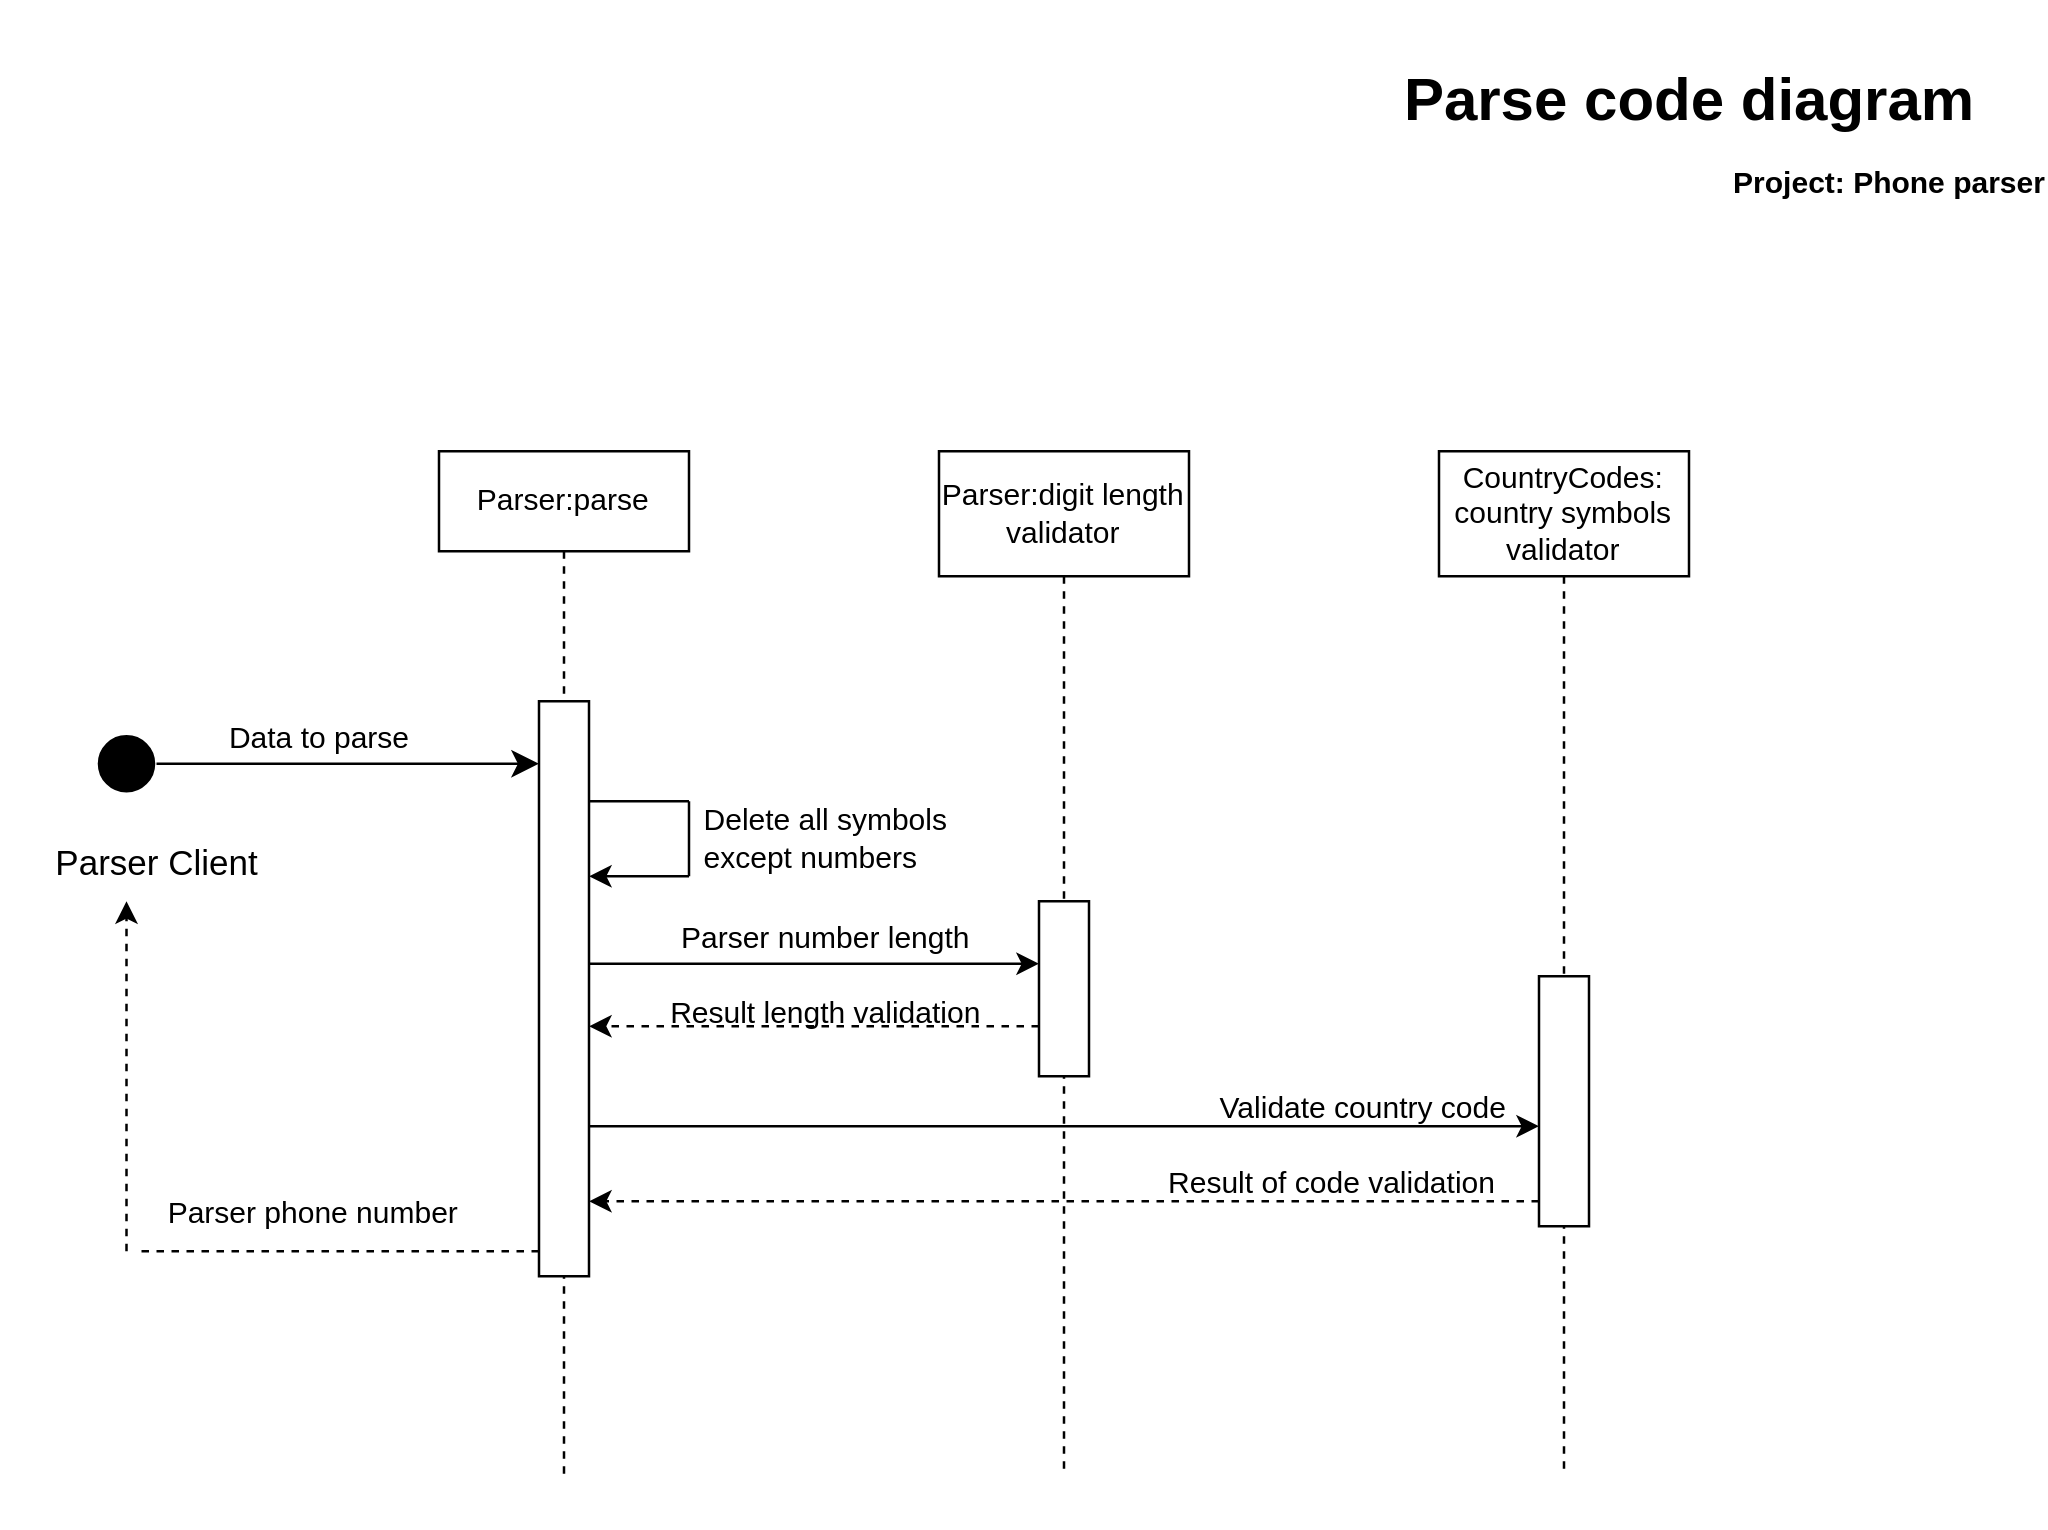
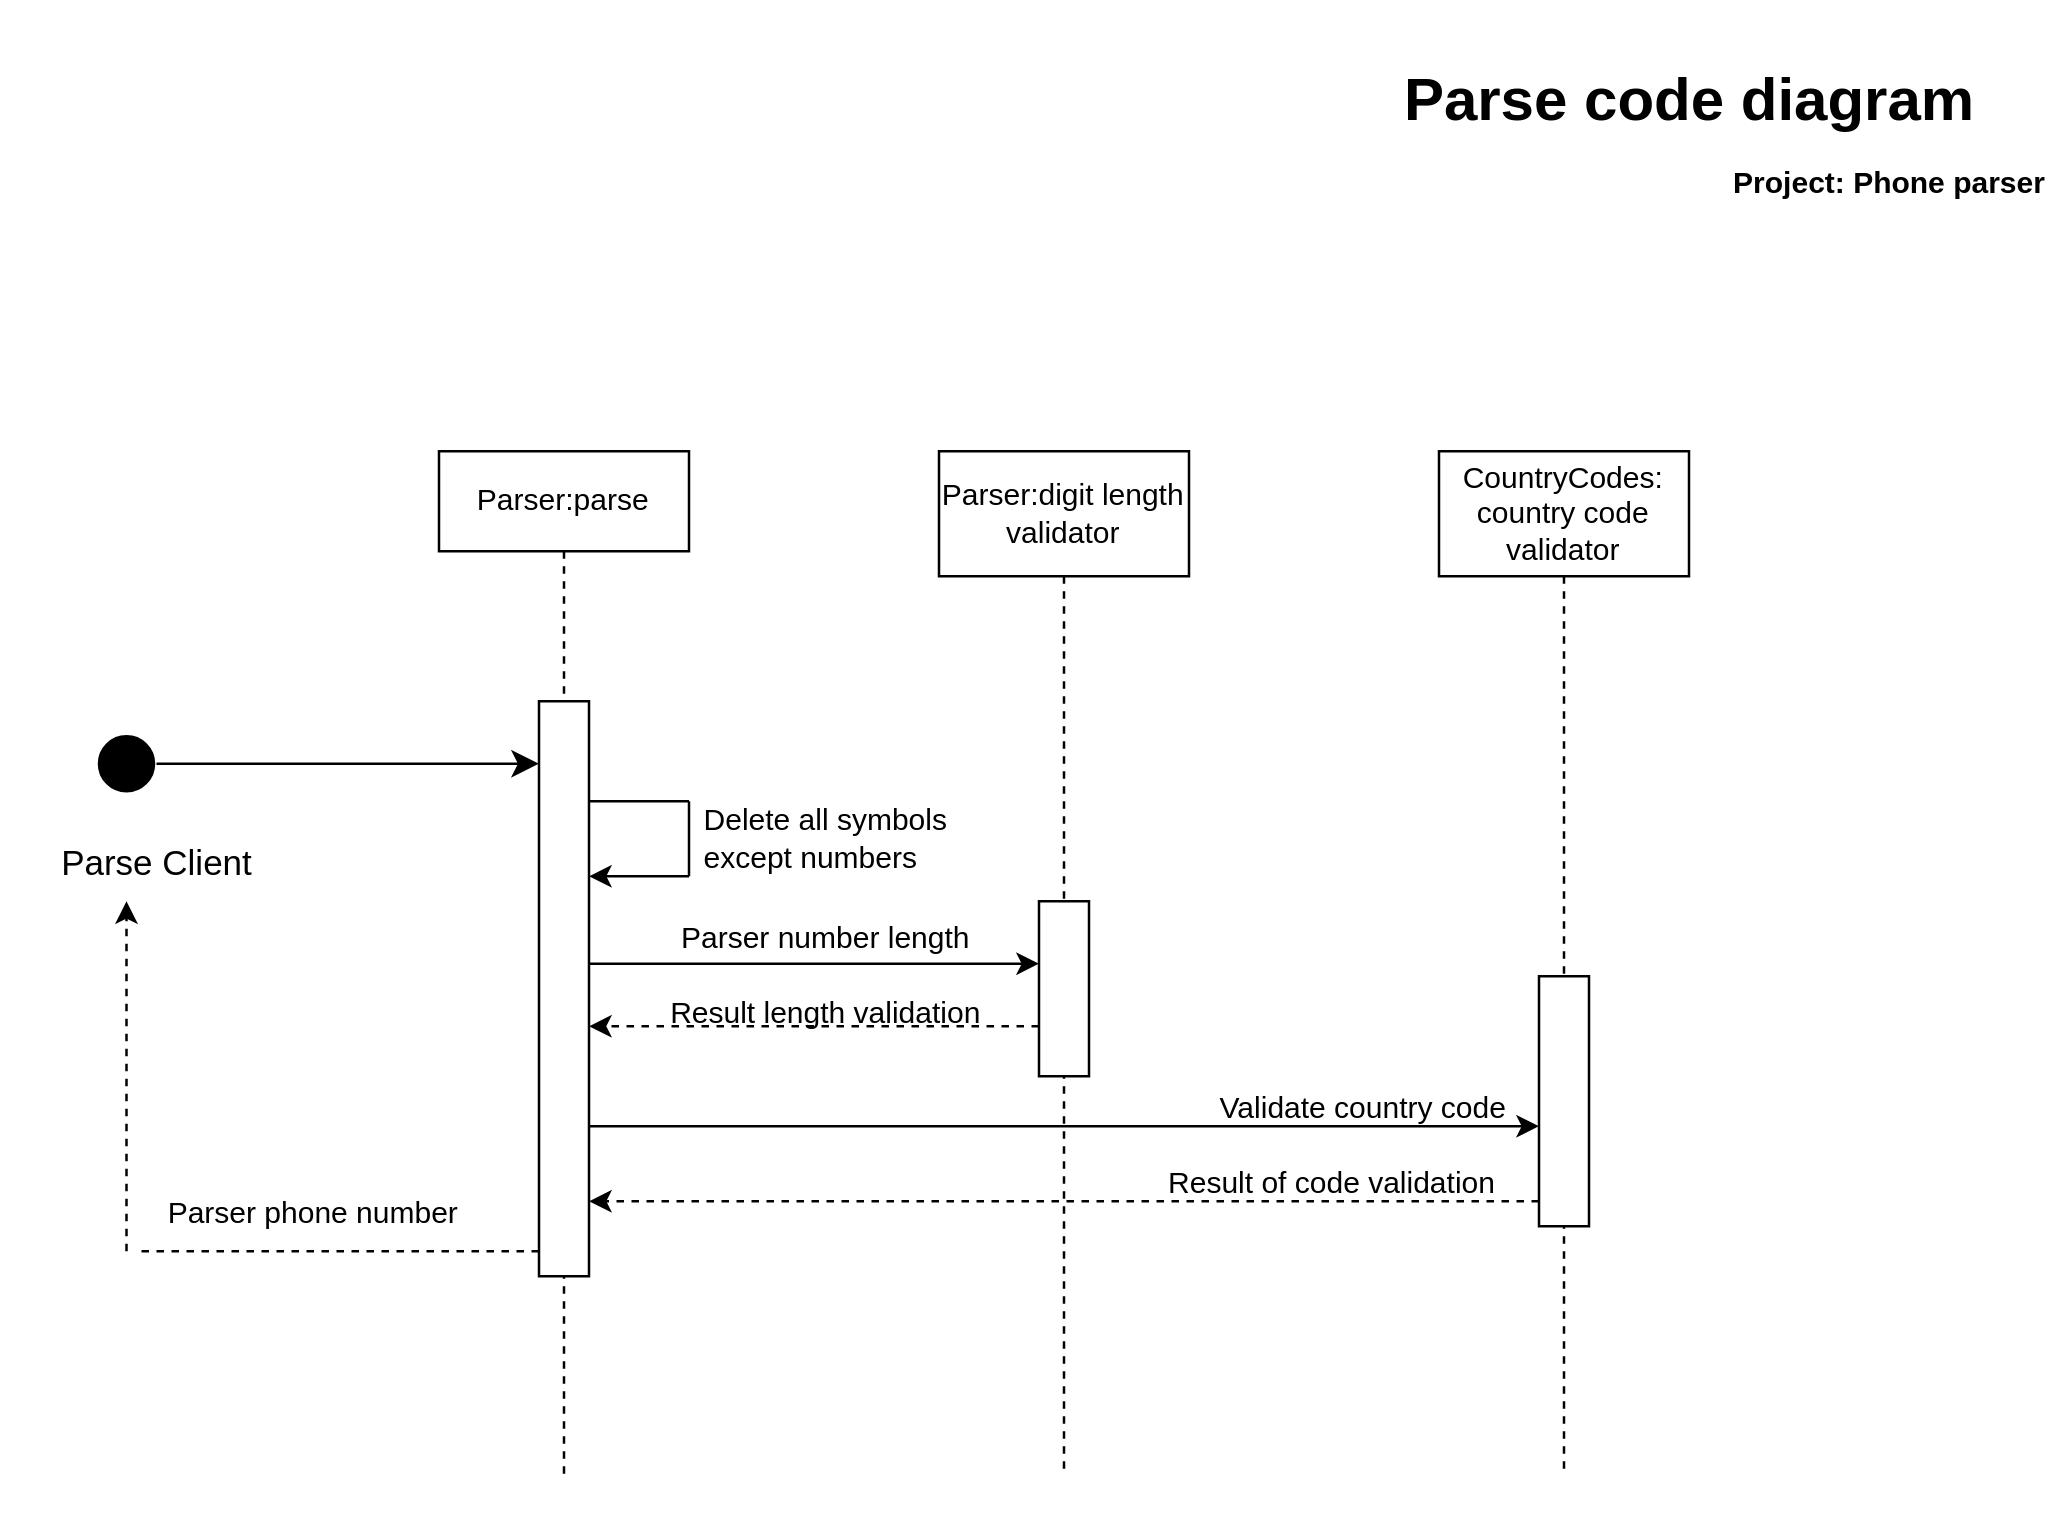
  <mxCell id="0" />
  <mxCell id="1" parent="0" />
  <mxCell id="2" value="Parser:parse" style="shape=umlLifeline;perimeter=lifelinePerimeter;whiteSpace=wrap;html=1;container=1;dropTarget=0;collapsible=0;recursiveResize=0;outlineConnect=0;portConstraint=eastwest;newEdgeStyle={&quot;edgeStyle&quot;:&quot;elbowEdgeStyle&quot;,&quot;elbow&quot;:&quot;vertical&quot;,&quot;curved&quot;:0,&quot;rounded&quot;:0};" vertex="1" parent="1"><mxGeometry x="175" y="180" width="100" height="410" as="geometry" /></mxCell>
  <mxCell id="3" value="" style="html=1;points=[];perimeter=orthogonalPerimeter;outlineConnect=0;targetShapes=umlLifeline;portConstraint=eastwest;newEdgeStyle={&quot;edgeStyle&quot;:&quot;elbowEdgeStyle&quot;,&quot;elbow&quot;:&quot;vertical&quot;,&quot;curved&quot;:0,&quot;rounded&quot;:0};" vertex="1" parent="2"><mxGeometry x="40" y="100" width="20" height="230" as="geometry" /></mxCell>
  <mxCell id="4" value="Parser:digit length validator" style="shape=umlLifeline;perimeter=lifelinePerimeter;whiteSpace=wrap;html=1;container=1;dropTarget=0;collapsible=0;recursiveResize=0;outlineConnect=0;portConstraint=eastwest;newEdgeStyle={&quot;edgeStyle&quot;:&quot;elbowEdgeStyle&quot;,&quot;elbow&quot;:&quot;vertical&quot;,&quot;curved&quot;:0,&quot;rounded&quot;:0};size=50;" vertex="1" parent="1"><mxGeometry x="375" y="180" width="100" height="410" as="geometry" /></mxCell>
  <mxCell id="5" value="" style="html=1;points=[];perimeter=orthogonalPerimeter;outlineConnect=0;targetShapes=umlLifeline;portConstraint=eastwest;newEdgeStyle={&quot;edgeStyle&quot;:&quot;elbowEdgeStyle&quot;,&quot;elbow&quot;:&quot;vertical&quot;,&quot;curved&quot;:0,&quot;rounded&quot;:0};" vertex="1" parent="4"><mxGeometry x="40" y="180" width="20" height="70" as="geometry" /></mxCell>
- <mxCell id="6" value="CountryCodes:&lt;br&gt;country symbols validator" style="shape=umlLifeline;perimeter=lifelinePerimeter;whiteSpace=wrap;html=1;container=1;dropTarget=0;collapsible=0;recursiveResize=0;outlineConnect=0;portConstraint=eastwest;newEdgeStyle={&quot;edgeStyle&quot;:&quot;elbowEdgeStyle&quot;,&quot;elbow&quot;:&quot;vertical&quot;,&quot;curved&quot;:0,&quot;rounded&quot;:0};size=50;" vertex="1" parent="1"><mxGeometry x="575" y="180" width="100" height="410" as="geometry" /></mxCell>
+ <mxCell id="6" value="CountryCodes:&lt;br&gt;country code validator" style="shape=umlLifeline;perimeter=lifelinePerimeter;whiteSpace=wrap;html=1;container=1;dropTarget=0;collapsible=0;recursiveResize=0;outlineConnect=0;portConstraint=eastwest;newEdgeStyle={&quot;edgeStyle&quot;:&quot;elbowEdgeStyle&quot;,&quot;elbow&quot;:&quot;vertical&quot;,&quot;curved&quot;:0,&quot;rounded&quot;:0};size=50;" vertex="1" parent="1"><mxGeometry x="575" y="180" width="100" height="410" as="geometry" /></mxCell>
  <mxCell id="7" value="" style="html=1;points=[];perimeter=orthogonalPerimeter;outlineConnect=0;targetShapes=umlLifeline;portConstraint=eastwest;newEdgeStyle={&quot;edgeStyle&quot;:&quot;elbowEdgeStyle&quot;,&quot;elbow&quot;:&quot;vertical&quot;,&quot;curved&quot;:0,&quot;rounded&quot;:0};" vertex="1" parent="6"><mxGeometry x="40" y="210" width="20" height="100" as="geometry" /></mxCell>
  <mxCell id="8" value="" style="ellipse;html=1;shape=startState;fillColor=#000000;strokeColor=#000000;" vertex="1" parent="1"><mxGeometry x="35" y="290" width="30" height="30" as="geometry" /></mxCell>
  <mxCell id="9" value="" style="edgeStyle=orthogonalEdgeStyle;html=1;verticalAlign=bottom;endArrow=classic;endSize=8;strokeColor=#000000;rounded=0;endFill=1;" edge="1" parent="1"><mxGeometry relative="1" as="geometry"><mxPoint x="215" y="305" as="targetPoint" /><mxPoint x="62" y="305" as="sourcePoint" /></mxGeometry></mxCell>
  <mxCell id="10" value="" style="html=1;verticalAlign=bottom;endArrow=none;edgeStyle=elbowEdgeStyle;elbow=vertical;curved=0;rounded=0;endFill=0;" edge="1" parent="1"><mxGeometry width="80" relative="1" as="geometry"><mxPoint x="235" y="320" as="sourcePoint" /><mxPoint x="275" y="320" as="targetPoint" /></mxGeometry></mxCell>
  <mxCell id="11" value="" style="html=1;verticalAlign=bottom;endArrow=none;edgeStyle=elbowEdgeStyle;elbow=vertical;curved=0;rounded=0;endFill=0;" edge="1" parent="1"><mxGeometry width="80" relative="1" as="geometry"><mxPoint x="275" y="320" as="sourcePoint" /><mxPoint x="275" y="350" as="targetPoint" /></mxGeometry></mxCell>
  <mxCell id="12" value="" style="html=1;verticalAlign=bottom;endArrow=classic;edgeStyle=elbowEdgeStyle;elbow=vertical;curved=0;rounded=0;endFill=1;" edge="1" parent="1"><mxGeometry width="80" relative="1" as="geometry"><mxPoint x="275" y="350" as="sourcePoint" /><mxPoint x="235" y="350" as="targetPoint" /></mxGeometry></mxCell>
  <mxCell id="13" value="Delete all symbols&lt;br&gt;&lt;div style=&quot;text-align: left;&quot;&gt;&lt;span style=&quot;background-color: initial;&quot;&gt;except numbers&lt;/span&gt;&lt;/div&gt;" style="text;html=1;strokeColor=none;fillColor=none;align=center;verticalAlign=middle;whiteSpace=wrap;rounded=0;" vertex="1" parent="1"><mxGeometry x="265" y="320" width="130" height="30" as="geometry" /></mxCell>
  <mxCell id="14" value="" style="endArrow=classic;html=1;rounded=0;" edge="1" parent="1"><mxGeometry width="50" height="50" relative="1" as="geometry"><mxPoint x="235" y="385" as="sourcePoint" /><mxPoint x="415" y="385" as="targetPoint" /></mxGeometry></mxCell>
  <mxCell id="15" value="Parser number length" style="text;html=1;strokeColor=none;fillColor=none;align=center;verticalAlign=middle;whiteSpace=wrap;rounded=0;" vertex="1" parent="1"><mxGeometry x="265" y="360" width="130" height="30" as="geometry" /></mxCell>
  <mxCell id="16" value="" style="endArrow=classic;html=1;rounded=0;dashed=1;" edge="1" parent="1" target="3"><mxGeometry width="50" height="50" relative="1" as="geometry"><mxPoint x="415" y="410" as="sourcePoint" /><mxPoint x="285" y="410" as="targetPoint" /><Array as="points"><mxPoint x="335" y="410" /></Array></mxGeometry></mxCell>
  <mxCell id="17" value="Result length validation" style="text;html=1;strokeColor=none;fillColor=none;align=center;verticalAlign=middle;whiteSpace=wrap;rounded=0;" vertex="1" parent="1"><mxGeometry x="265" y="390" width="130" height="30" as="geometry" /></mxCell>
  <mxCell id="18" value="" style="endArrow=classic;html=1;rounded=0;" edge="1" parent="1"><mxGeometry width="50" height="50" relative="1" as="geometry"><mxPoint x="235" y="450" as="sourcePoint" /><mxPoint x="615" y="450" as="targetPoint" /></mxGeometry></mxCell>
  <mxCell id="19" value="Validate country code" style="text;html=1;strokeColor=none;fillColor=none;align=center;verticalAlign=middle;whiteSpace=wrap;rounded=0;" vertex="1" parent="1"><mxGeometry x="480" y="428" width="130" height="30" as="geometry" /></mxCell>
  <mxCell id="20" value="" style="endArrow=classic;html=1;rounded=0;dashed=1;" edge="1" parent="1"><mxGeometry width="50" height="50" relative="1" as="geometry"><mxPoint x="615" y="480" as="sourcePoint" /><mxPoint x="235" y="480" as="targetPoint" /><Array as="points"><mxPoint x="535" y="480" /></Array></mxGeometry></mxCell>
  <mxCell id="21" value="Result of code validation" style="text;html=1;strokeColor=none;fillColor=none;align=center;verticalAlign=middle;whiteSpace=wrap;rounded=0;" vertex="1" parent="1"><mxGeometry x="455" y="458" width="155" height="30" as="geometry" /></mxCell>
  <mxCell id="22" value="Parse code diagram" style="text;strokeColor=none;fillColor=none;html=1;fontSize=24;fontStyle=1;verticalAlign=middle;align=center;" vertex="1" parent="1"><mxGeometry x="625" y="20" width="100" height="40" as="geometry" /></mxCell>
  <mxCell id="23" value="Project: Phone parser" style="text;align=center;fontStyle=1;verticalAlign=middle;spacingLeft=3;spacingRight=3;strokeColor=none;rotatable=0;points=[[0,0.5],[1,0.5]];portConstraint=eastwest;html=1;" vertex="1" parent="1"><mxGeometry x="715" y="60" width="80" height="26" as="geometry" /></mxCell>
  <mxCell id="24" value="" style="endArrow=none;html=1;rounded=0;dashed=1;endFill=0;" edge="1" parent="1"><mxGeometry width="50" height="50" relative="1" as="geometry"><mxPoint x="215" y="500" as="sourcePoint" /><mxPoint x="55" y="500" as="targetPoint" /><Array as="points"><mxPoint x="135" y="500" /></Array></mxGeometry></mxCell>
  <mxCell id="25" value="" style="endArrow=classic;html=1;rounded=0;dashed=1;" edge="1" parent="1"><mxGeometry width="50" height="50" relative="1" as="geometry"><mxPoint x="50" y="500" as="sourcePoint" /><mxPoint x="50" y="360" as="targetPoint" /><Array as="points"><mxPoint x="50" y="490" /></Array></mxGeometry></mxCell>
- <mxCell id="26" value="&lt;font style=&quot;font-size: 14px;&quot;&gt;Parser Client&lt;/font&gt;" style="text;html=1;strokeColor=none;fillColor=none;align=center;verticalAlign=middle;whiteSpace=wrap;rounded=0;" vertex="1" parent="1"><mxGeometry x="20" y="330" width="85" height="30" as="geometry" /></mxCell>
- <mxCell id="27" value="&lt;font style=&quot;font-size: 12px;&quot;&gt;Data to parse&lt;/font&gt;" style="text;html=1;strokeColor=none;fillColor=none;align=center;verticalAlign=middle;whiteSpace=wrap;rounded=0;" vertex="1" parent="1"><mxGeometry x="85" y="280" width="85" height="30" as="geometry" /></mxCell>
+ <mxCell id="26" value="&lt;font style=&quot;font-size: 14px;&quot;&gt;Parse Client&lt;/font&gt;" style="text;html=1;strokeColor=none;fillColor=none;align=center;verticalAlign=middle;whiteSpace=wrap;rounded=0;" vertex="1" parent="1"><mxGeometry x="20" y="330" width="85" height="30" as="geometry" /></mxCell>
  <mxCell id="28" value="&lt;font style=&quot;font-size: 12px;&quot;&gt;Parser phone number&lt;/font&gt;" style="text;html=1;strokeColor=none;fillColor=none;align=center;verticalAlign=middle;whiteSpace=wrap;rounded=0;" vertex="1" parent="1"><mxGeometry x="65" y="470" width="120" height="30" as="geometry" /></mxCell>
